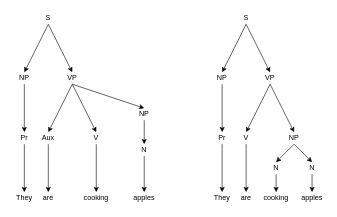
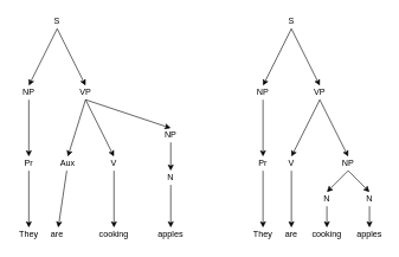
  <mxCell id="0" />
  <mxCell id="1" parent="0" />
  <mxCell id="2" value="" style="rounded=0;orthogonalLoop=1;jettySize=auto;html=1;exitX=0.5;exitY=1;exitDx=0;exitDy=0;entryX=0.5;entryY=0;entryDx=0;entryDy=0;" edge="1" parent="1" source="4" target="6"><mxGeometry relative="1" as="geometry" /></mxCell>
  <mxCell id="3" style="edgeStyle=none;rounded=0;orthogonalLoop=1;jettySize=auto;html=1;exitX=0.5;exitY=1;exitDx=0;exitDy=0;entryX=0.5;entryY=0;entryDx=0;entryDy=0;" edge="1" parent="1" source="4" target="12"><mxGeometry relative="1" as="geometry" /></mxCell>
  <mxCell id="4" value="S" style="text;html=1;strokeColor=none;fillColor=none;align=center;verticalAlign=middle;whiteSpace=wrap;rounded=0;" vertex="1" parent="1"><mxGeometry x="60" y="20" width="40" height="20" as="geometry" /></mxCell>
  <mxCell id="5" value="" style="edgeStyle=none;rounded=0;orthogonalLoop=1;jettySize=auto;html=1;" edge="1" parent="1" source="6" target="8"><mxGeometry relative="1" as="geometry" /></mxCell>
  <mxCell id="6" value="NP" style="text;html=1;strokeColor=none;fillColor=none;align=center;verticalAlign=middle;whiteSpace=wrap;rounded=0;" vertex="1" parent="1"><mxGeometry x="20" y="120" width="40" height="20" as="geometry" /></mxCell>
  <mxCell id="7" value="" style="edgeStyle=none;rounded=0;orthogonalLoop=1;jettySize=auto;html=1;" edge="1" parent="1" source="8" target="9"><mxGeometry relative="1" as="geometry" /></mxCell>
  <mxCell id="8" value="Pr" style="text;html=1;strokeColor=none;fillColor=none;align=center;verticalAlign=middle;whiteSpace=wrap;rounded=0;" vertex="1" parent="1"><mxGeometry x="20" y="220" width="40" height="20" as="geometry" /></mxCell>
  <mxCell id="9" value="They" style="text;html=1;strokeColor=none;fillColor=none;align=center;verticalAlign=middle;whiteSpace=wrap;rounded=0;" vertex="1" parent="1"><mxGeometry x="20" y="320" width="40" height="20" as="geometry" /></mxCell>
  <mxCell id="10" value="" style="edgeStyle=none;rounded=0;orthogonalLoop=1;jettySize=auto;html=1;exitX=0.5;exitY=1;exitDx=0;exitDy=0;entryX=0.5;entryY=0;entryDx=0;entryDy=0;" edge="1" parent="1" source="12" target="14"><mxGeometry relative="1" as="geometry" /></mxCell>
  <mxCell id="11" style="edgeStyle=none;rounded=0;orthogonalLoop=1;jettySize=auto;html=1;exitX=0.5;exitY=1;exitDx=0;exitDy=0;entryX=0.5;entryY=0;entryDx=0;entryDy=0;" edge="1" parent="1" source="12" target="21"><mxGeometry relative="1" as="geometry"><mxPoint x="200" y="200" as="targetPoint" /></mxGeometry></mxCell>
  <mxCell id="12" value="VP" style="text;html=1;strokeColor=none;fillColor=none;align=center;verticalAlign=middle;whiteSpace=wrap;rounded=0;" vertex="1" parent="1"><mxGeometry x="100" y="120" width="40" height="20" as="geometry" /></mxCell>
  <mxCell id="13" value="" style="edgeStyle=none;rounded=0;orthogonalLoop=1;jettySize=auto;html=1;" edge="1" parent="1" source="14" target="15"><mxGeometry relative="1" as="geometry" /></mxCell>
- <mxCell id="14" value="Aux" style="text;html=1;strokeColor=none;fillColor=none;align=center;verticalAlign=middle;whiteSpace=wrap;rounded=0;" vertex="1" parent="1"><mxGeometry x="60" y="220" width="40" height="20" as="geometry" /></mxCell>
+ <mxCell id="14" value="Aux" style="text;html=1;strokeColor=none;fillColor=none;align=center;verticalAlign=middle;whiteSpace=wrap;rounded=0;" vertex="1" parent="1"><mxGeometry x="75" y="220" width="40" height="20" as="geometry" /></mxCell>
  <mxCell id="15" value="are" style="text;html=1;strokeColor=none;fillColor=none;align=center;verticalAlign=middle;whiteSpace=wrap;rounded=0;" vertex="1" parent="1"><mxGeometry x="60" y="320" width="40" height="20" as="geometry" /></mxCell>
  <mxCell id="16" style="edgeStyle=none;rounded=0;orthogonalLoop=1;jettySize=auto;html=1;exitX=0.5;exitY=1;exitDx=0;exitDy=0;entryX=0.5;entryY=0;entryDx=0;entryDy=0;" edge="1" parent="1" source="12"><mxGeometry relative="1" as="geometry"><mxPoint x="120" y="140" as="sourcePoint" /><mxPoint x="160" y="220" as="targetPoint" /></mxGeometry></mxCell>
  <mxCell id="17" value="" style="edgeStyle=none;rounded=0;orthogonalLoop=1;jettySize=auto;html=1;" edge="1" parent="1" source="18" target="19"><mxGeometry relative="1" as="geometry" /></mxCell>
  <mxCell id="18" value="V" style="text;html=1;strokeColor=none;fillColor=none;align=center;verticalAlign=middle;whiteSpace=wrap;rounded=0;" vertex="1" parent="1"><mxGeometry x="140" y="220" width="40" height="20" as="geometry" /></mxCell>
  <mxCell id="19" value="cooking" style="text;html=1;strokeColor=none;fillColor=none;align=center;verticalAlign=middle;whiteSpace=wrap;rounded=0;" vertex="1" parent="1"><mxGeometry x="140" y="320" width="40" height="20" as="geometry" /></mxCell>
  <mxCell id="20" value="" style="edgeStyle=none;rounded=0;orthogonalLoop=1;jettySize=auto;html=1;" edge="1" parent="1" source="21" target="23"><mxGeometry relative="1" as="geometry" /></mxCell>
  <mxCell id="21" value="NP" style="text;html=1;strokeColor=none;fillColor=none;align=center;verticalAlign=middle;whiteSpace=wrap;rounded=0;" vertex="1" parent="1"><mxGeometry x="220" y="180" width="40" height="20" as="geometry" /></mxCell>
  <mxCell id="22" value="" style="edgeStyle=none;rounded=0;orthogonalLoop=1;jettySize=auto;html=1;" edge="1" parent="1" source="23" target="24"><mxGeometry relative="1" as="geometry" /></mxCell>
  <mxCell id="23" value="N" style="text;html=1;strokeColor=none;fillColor=none;align=center;verticalAlign=middle;whiteSpace=wrap;rounded=0;" vertex="1" parent="1"><mxGeometry x="220" y="240" width="40" height="20" as="geometry" /></mxCell>
  <mxCell id="24" value="apples" style="text;html=1;strokeColor=none;fillColor=none;align=center;verticalAlign=middle;whiteSpace=wrap;rounded=0;" vertex="1" parent="1"><mxGeometry x="220" y="320" width="40" height="20" as="geometry" /></mxCell>
  <mxCell id="25" value="" style="rounded=0;orthogonalLoop=1;jettySize=auto;html=1;exitX=0.5;exitY=1;exitDx=0;exitDy=0;entryX=0.5;entryY=0;entryDx=0;entryDy=0;" edge="1" parent="1" source="27" target="29"><mxGeometry relative="1" as="geometry" /></mxCell>
  <mxCell id="26" style="edgeStyle=none;rounded=0;orthogonalLoop=1;jettySize=auto;html=1;exitX=0.5;exitY=1;exitDx=0;exitDy=0;entryX=0.5;entryY=0;entryDx=0;entryDy=0;" edge="1" parent="1" source="27" target="34"><mxGeometry relative="1" as="geometry" /></mxCell>
  <mxCell id="27" value="S" style="text;html=1;strokeColor=none;fillColor=none;align=center;verticalAlign=middle;whiteSpace=wrap;rounded=0;" vertex="1" parent="1"><mxGeometry x="390" y="20" width="40" height="20" as="geometry" /></mxCell>
  <mxCell id="28" value="" style="edgeStyle=none;rounded=0;orthogonalLoop=1;jettySize=auto;html=1;" edge="1" parent="1" source="29" target="31"><mxGeometry relative="1" as="geometry" /></mxCell>
  <mxCell id="29" value="NP" style="text;html=1;strokeColor=none;fillColor=none;align=center;verticalAlign=middle;whiteSpace=wrap;rounded=0;" vertex="1" parent="1"><mxGeometry x="350" y="120" width="40" height="20" as="geometry" /></mxCell>
  <mxCell id="30" value="" style="edgeStyle=none;rounded=0;orthogonalLoop=1;jettySize=auto;html=1;" edge="1" parent="1" source="31" target="32"><mxGeometry relative="1" as="geometry" /></mxCell>
  <mxCell id="31" value="Pr" style="text;html=1;strokeColor=none;fillColor=none;align=center;verticalAlign=middle;whiteSpace=wrap;rounded=0;" vertex="1" parent="1"><mxGeometry x="350" y="220" width="40" height="20" as="geometry" /></mxCell>
  <mxCell id="32" value="They" style="text;html=1;strokeColor=none;fillColor=none;align=center;verticalAlign=middle;whiteSpace=wrap;rounded=0;" vertex="1" parent="1"><mxGeometry x="350" y="320" width="40" height="20" as="geometry" /></mxCell>
  <mxCell id="33" value="" style="edgeStyle=none;rounded=0;orthogonalLoop=1;jettySize=auto;html=1;exitX=0.5;exitY=1;exitDx=0;exitDy=0;entryX=0.5;entryY=0;entryDx=0;entryDy=0;" edge="1" parent="1" source="34" target="36"><mxGeometry relative="1" as="geometry" /></mxCell>
  <mxCell id="34" value="VP" style="text;html=1;strokeColor=none;fillColor=none;align=center;verticalAlign=middle;whiteSpace=wrap;rounded=0;" vertex="1" parent="1"><mxGeometry x="430" y="120" width="40" height="20" as="geometry" /></mxCell>
  <mxCell id="35" value="" style="edgeStyle=none;rounded=0;orthogonalLoop=1;jettySize=auto;html=1;" edge="1" parent="1" source="36" target="37"><mxGeometry relative="1" as="geometry" /></mxCell>
  <mxCell id="36" value="V" style="text;html=1;strokeColor=none;fillColor=none;align=center;verticalAlign=middle;whiteSpace=wrap;rounded=0;" vertex="1" parent="1"><mxGeometry x="390" y="220" width="40" height="20" as="geometry" /></mxCell>
  <mxCell id="37" value="are" style="text;html=1;strokeColor=none;fillColor=none;align=center;verticalAlign=middle;whiteSpace=wrap;rounded=0;" vertex="1" parent="1"><mxGeometry x="390" y="320" width="40" height="20" as="geometry" /></mxCell>
  <mxCell id="38" style="edgeStyle=none;rounded=0;orthogonalLoop=1;jettySize=auto;html=1;exitX=0.5;exitY=1;exitDx=0;exitDy=0;entryX=0.5;entryY=0;entryDx=0;entryDy=0;" edge="1" parent="1" source="34"><mxGeometry relative="1" as="geometry"><mxPoint x="450" y="140" as="sourcePoint" /><mxPoint x="490" y="220" as="targetPoint" /></mxGeometry></mxCell>
  <mxCell id="39" style="edgeStyle=none;rounded=0;orthogonalLoop=1;jettySize=auto;html=1;exitX=0.5;exitY=1;exitDx=0;exitDy=0;entryX=0.5;entryY=0;entryDx=0;entryDy=0;" edge="1" parent="1" source="41" target="44"><mxGeometry relative="1" as="geometry" /></mxCell>
  <mxCell id="40" style="edgeStyle=none;rounded=0;orthogonalLoop=1;jettySize=auto;html=1;exitX=0.5;exitY=1;exitDx=0;exitDy=0;entryX=0.5;entryY=0;entryDx=0;entryDy=0;" edge="1" parent="1" source="41" target="47"><mxGeometry relative="1" as="geometry" /></mxCell>
  <mxCell id="41" value="NP" style="text;html=1;strokeColor=none;fillColor=none;align=center;verticalAlign=middle;whiteSpace=wrap;rounded=0;" vertex="1" parent="1"><mxGeometry x="470" y="220" width="40" height="20" as="geometry" /></mxCell>
  <mxCell id="42" value="cooking" style="text;html=1;strokeColor=none;fillColor=none;align=center;verticalAlign=middle;whiteSpace=wrap;rounded=0;" vertex="1" parent="1"><mxGeometry x="440" y="320" width="40" height="20" as="geometry" /></mxCell>
  <mxCell id="43" value="" style="edgeStyle=none;rounded=0;orthogonalLoop=1;jettySize=auto;html=1;" edge="1" parent="1" source="44" target="45"><mxGeometry relative="1" as="geometry" /></mxCell>
  <mxCell id="44" value="N" style="text;html=1;strokeColor=none;fillColor=none;align=center;verticalAlign=middle;whiteSpace=wrap;rounded=0;" vertex="1" parent="1"><mxGeometry x="500" y="270" width="40" height="20" as="geometry" /></mxCell>
  <mxCell id="45" value="apples" style="text;html=1;strokeColor=none;fillColor=none;align=center;verticalAlign=middle;whiteSpace=wrap;rounded=0;" vertex="1" parent="1"><mxGeometry x="500" y="320" width="40" height="20" as="geometry" /></mxCell>
  <mxCell id="46" style="edgeStyle=none;rounded=0;orthogonalLoop=1;jettySize=auto;html=1;exitX=0.5;exitY=1;exitDx=0;exitDy=0;entryX=0.5;entryY=0;entryDx=0;entryDy=0;" edge="1" parent="1" source="47" target="42"><mxGeometry relative="1" as="geometry" /></mxCell>
  <mxCell id="47" value="N" style="text;html=1;strokeColor=none;fillColor=none;align=center;verticalAlign=middle;whiteSpace=wrap;rounded=0;" vertex="1" parent="1"><mxGeometry x="440" y="270" width="40" height="20" as="geometry" /></mxCell>
